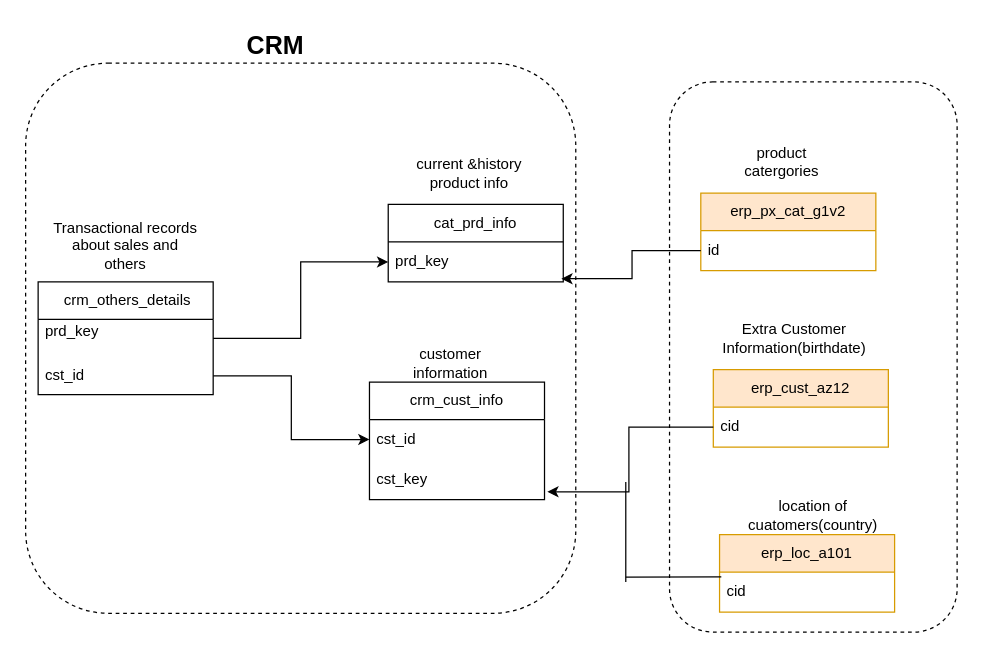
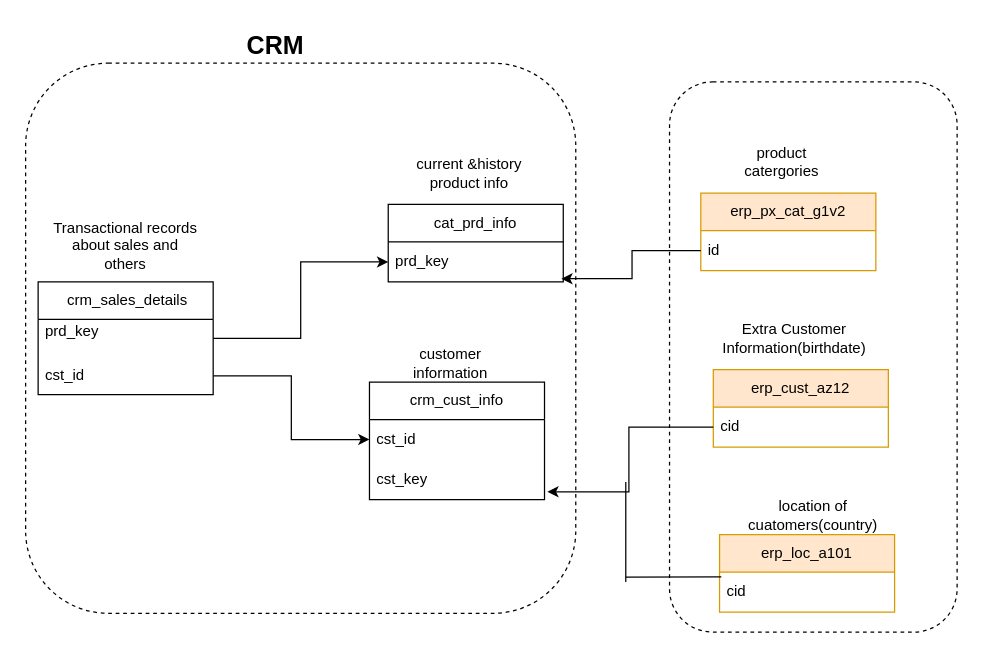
  <mxCell id="0" />
  <mxCell id="1" parent="0" />
  <mxCell id="2" value="" style="rounded=1;whiteSpace=wrap;html=1;dashed=1;" vertex="1" parent="1"><mxGeometry x="535" y="65" width="230" height="440" as="geometry" /></mxCell>
  <mxCell id="3" value="" style="rounded=1;whiteSpace=wrap;html=1;dashed=1;" vertex="1" parent="1"><mxGeometry x="20" y="50" width="440" height="440" as="geometry" /></mxCell>
  <mxCell id="4" value="&lt;div&gt;&amp;nbsp;crm_cust_info&amp;nbsp;&lt;/div&gt;" style="swimlane;fontStyle=0;childLayout=stackLayout;horizontal=1;startSize=30;horizontalStack=0;resizeParent=1;resizeParentMax=0;resizeLast=0;collapsible=1;marginBottom=0;whiteSpace=wrap;html=1;" parent="1" vertex="1"><mxGeometry x="295" y="305" width="140" height="94" as="geometry" /></mxCell>
  <mxCell id="5" value="cst_id" style="text;strokeColor=none;fillColor=none;align=left;verticalAlign=middle;spacingLeft=4;spacingRight=4;overflow=hidden;points=[[0,0.5],[1,0.5]];portConstraint=eastwest;rotatable=0;whiteSpace=wrap;html=1;" parent="4" vertex="1"><mxGeometry y="30" width="140" height="32" as="geometry" /></mxCell>
  <mxCell id="6" value="cst_key" style="text;strokeColor=none;fillColor=none;align=left;verticalAlign=middle;spacingLeft=4;spacingRight=4;overflow=hidden;points=[[0,0.5],[1,0.5]];portConstraint=eastwest;rotatable=0;whiteSpace=wrap;html=1;" parent="4" vertex="1"><mxGeometry y="62" width="140" height="32" as="geometry" /></mxCell>
  <mxCell id="7" value="customer information" style="text;html=1;align=center;verticalAlign=middle;whiteSpace=wrap;rounded=0;" parent="1" vertex="1"><mxGeometry x="330" y="275" width="60" height="30" as="geometry" /></mxCell>
  <mxCell id="8" value="current &amp;amp;history product info" style="text;html=1;align=center;verticalAlign=middle;whiteSpace=wrap;rounded=0;" parent="1" vertex="1"><mxGeometry x="325" y="123" width="100" height="30" as="geometry" /></mxCell>
  <mxCell id="9" value="&lt;div&gt;&amp;nbsp;cat_prd_info&amp;nbsp;&lt;/div&gt;" style="swimlane;fontStyle=0;childLayout=stackLayout;horizontal=1;startSize=30;horizontalStack=0;resizeParent=1;resizeParentMax=0;resizeLast=0;collapsible=1;marginBottom=0;whiteSpace=wrap;html=1;" parent="1" vertex="1"><mxGeometry x="310" y="163" width="140" height="62" as="geometry"><mxRectangle x="370" y="240" width="120" height="30" as="alternateBounds" /></mxGeometry></mxCell>
  <mxCell id="10" value="prd_key" style="text;strokeColor=none;fillColor=none;align=left;verticalAlign=middle;spacingLeft=4;spacingRight=4;overflow=hidden;points=[[0,0.5],[1,0.5]];portConstraint=eastwest;rotatable=0;whiteSpace=wrap;html=1;" parent="9" vertex="1"><mxGeometry y="30" width="140" height="32" as="geometry" /></mxCell>
- <mxCell id="11" value="&lt;div&gt;&amp;nbsp;crm_others_details&lt;/div&gt;" style="swimlane;fontStyle=0;childLayout=stackLayout;horizontal=1;startSize=30;horizontalStack=0;resizeParent=1;resizeParentMax=0;resizeLast=0;collapsible=1;marginBottom=0;whiteSpace=wrap;html=1;" parent="1" vertex="1"><mxGeometry x="30" y="225" width="140" height="90" as="geometry"><mxRectangle x="370" y="240" width="120" height="30" as="alternateBounds" /></mxGeometry></mxCell>
+ <mxCell id="11" value="&lt;div&gt;&amp;nbsp;crm_sales_details&lt;/div&gt;" style="swimlane;fontStyle=0;childLayout=stackLayout;horizontal=1;startSize=30;horizontalStack=0;resizeParent=1;resizeParentMax=0;resizeLast=0;collapsible=1;marginBottom=0;whiteSpace=wrap;html=1;" parent="1" vertex="1"><mxGeometry x="30" y="225" width="140" height="90" as="geometry"><mxRectangle x="370" y="240" width="120" height="30" as="alternateBounds" /></mxGeometry></mxCell>
  <mxCell id="12" value="prd_key&lt;div&gt;&lt;br&gt;&lt;/div&gt;" style="text;strokeColor=none;fillColor=none;align=left;verticalAlign=middle;spacingLeft=4;spacingRight=4;overflow=hidden;points=[[0,0.5],[1,0.5]];portConstraint=eastwest;rotatable=0;whiteSpace=wrap;html=1;" parent="11" vertex="1"><mxGeometry y="30" width="140" height="30" as="geometry" /></mxCell>
  <mxCell id="13" value="cst_id" style="text;strokeColor=none;fillColor=none;align=left;verticalAlign=middle;spacingLeft=4;spacingRight=4;overflow=hidden;points=[[0,0.5],[1,0.5]];portConstraint=eastwest;rotatable=0;whiteSpace=wrap;html=1;" parent="11" vertex="1"><mxGeometry y="60" width="140" height="30" as="geometry" /></mxCell>
  <mxCell id="14" value="Transactional records about sales and others" style="text;html=1;align=center;verticalAlign=middle;whiteSpace=wrap;rounded=0;" parent="1" vertex="1"><mxGeometry x="40" y="176" width="120" height="40" as="geometry" /></mxCell>
  <mxCell id="15" style="edgeStyle=orthogonalEdgeStyle;rounded=0;orthogonalLoop=1;jettySize=auto;html=1;entryX=0;entryY=0.5;entryDx=0;entryDy=0;" parent="1" source="13" target="5" edge="1"><mxGeometry relative="1" as="geometry" /></mxCell>
  <mxCell id="16" style="edgeStyle=orthogonalEdgeStyle;rounded=0;orthogonalLoop=1;jettySize=auto;html=1;exitX=1;exitY=0.5;exitDx=0;exitDy=0;entryX=0;entryY=0.5;entryDx=0;entryDy=0;" parent="1" source="12" target="10" edge="1"><mxGeometry relative="1" as="geometry" /></mxCell>
  <mxCell id="17" value="Extra Customer Information(birthdate)" style="text;html=1;align=center;verticalAlign=middle;whiteSpace=wrap;rounded=0;" parent="1" vertex="1"><mxGeometry x="585" y="255" width="100" height="30" as="geometry" /></mxCell>
  <mxCell id="18" value="&lt;div&gt;erp_cust_az12&lt;/div&gt;" style="swimlane;fontStyle=0;childLayout=stackLayout;horizontal=1;startSize=30;horizontalStack=0;resizeParent=1;resizeParentMax=0;resizeLast=0;collapsible=1;marginBottom=0;whiteSpace=wrap;html=1;fillColor=#ffe6cc;strokeColor=#d79b00;" parent="1" vertex="1"><mxGeometry x="570" y="295" width="140" height="62" as="geometry"><mxRectangle x="370" y="240" width="120" height="30" as="alternateBounds" /></mxGeometry></mxCell>
  <mxCell id="19" value="cid" style="text;strokeColor=none;fillColor=none;align=left;verticalAlign=middle;spacingLeft=4;spacingRight=4;overflow=hidden;points=[[0,0.5],[1,0.5]];portConstraint=eastwest;rotatable=0;whiteSpace=wrap;html=1;" parent="18" vertex="1"><mxGeometry y="30" width="140" height="32" as="geometry" /></mxCell>
  <mxCell id="20" value="location of cuatomers(country)" style="text;html=1;align=center;verticalAlign=middle;whiteSpace=wrap;rounded=0;" vertex="1" parent="1"><mxGeometry x="600" y="397" width="100" height="30" as="geometry" /></mxCell>
  <mxCell id="21" value="&lt;div&gt;erp_loc_a101&lt;/div&gt;" style="swimlane;fontStyle=0;childLayout=stackLayout;horizontal=1;startSize=30;horizontalStack=0;resizeParent=1;resizeParentMax=0;resizeLast=0;collapsible=1;marginBottom=0;whiteSpace=wrap;html=1;fillColor=#ffe6cc;strokeColor=#d79b00;" vertex="1" parent="1"><mxGeometry x="575" y="427" width="140" height="62" as="geometry"><mxRectangle x="370" y="240" width="120" height="30" as="alternateBounds" /></mxGeometry></mxCell>
  <mxCell id="22" style="edgeStyle=orthogonalEdgeStyle;rounded=0;orthogonalLoop=1;jettySize=auto;html=1;exitX=0;exitY=0.5;exitDx=0;exitDy=0;entryX=0;entryY=0.5;entryDx=0;entryDy=0;" edge="1" parent="21" source="23" target="23"><mxGeometry relative="1" as="geometry"><mxPoint x="-75" y="-32" as="targetPoint" /></mxGeometry></mxCell>
  <mxCell id="23" value="cid" style="text;strokeColor=none;fillColor=none;align=left;verticalAlign=middle;spacingLeft=4;spacingRight=4;overflow=hidden;points=[[0,0.5],[1,0.5]];portConstraint=eastwest;rotatable=0;whiteSpace=wrap;html=1;" vertex="1" parent="21"><mxGeometry y="30" width="140" height="32" as="geometry" /></mxCell>
  <mxCell id="24" style="edgeStyle=orthogonalEdgeStyle;rounded=0;orthogonalLoop=1;jettySize=auto;html=1;entryX=1.016;entryY=0.806;entryDx=0;entryDy=0;entryPerimeter=0;" edge="1" parent="1" source="19" target="6"><mxGeometry relative="1" as="geometry" /></mxCell>
  <mxCell id="25" value="" style="endArrow=none;html=1;rounded=0;" edge="1" parent="1"><mxGeometry width="50" height="50" relative="1" as="geometry"><mxPoint x="500" y="465" as="sourcePoint" /><mxPoint x="500" y="385" as="targetPoint" /></mxGeometry></mxCell>
  <mxCell id="26" value="" style="endArrow=none;html=1;rounded=0;entryX=0.01;entryY=0.119;entryDx=0;entryDy=0;entryPerimeter=0;" edge="1" parent="1" target="23"><mxGeometry width="50" height="50" relative="1" as="geometry"><mxPoint x="500" y="461" as="sourcePoint" /><mxPoint x="510" y="395" as="targetPoint" /></mxGeometry></mxCell>
  <mxCell id="27" value="product catergories" style="text;html=1;align=center;verticalAlign=middle;whiteSpace=wrap;rounded=0;" vertex="1" parent="1"><mxGeometry x="575" y="114" width="100" height="30" as="geometry" /></mxCell>
  <mxCell id="28" value="&lt;div&gt;erp_px_cat_g1v2&lt;/div&gt;" style="swimlane;fontStyle=0;childLayout=stackLayout;horizontal=1;startSize=30;horizontalStack=0;resizeParent=1;resizeParentMax=0;resizeLast=0;collapsible=1;marginBottom=0;whiteSpace=wrap;html=1;fillColor=#ffe6cc;strokeColor=#d79b00;" vertex="1" parent="1"><mxGeometry x="560" y="154" width="140" height="62" as="geometry"><mxRectangle x="370" y="240" width="120" height="30" as="alternateBounds" /></mxGeometry></mxCell>
  <mxCell id="29" value="id" style="text;strokeColor=none;fillColor=none;align=left;verticalAlign=middle;spacingLeft=4;spacingRight=4;overflow=hidden;points=[[0,0.5],[1,0.5]];portConstraint=eastwest;rotatable=0;whiteSpace=wrap;html=1;" vertex="1" parent="28"><mxGeometry y="30" width="140" height="32" as="geometry" /></mxCell>
  <mxCell id="30" style="edgeStyle=orthogonalEdgeStyle;rounded=0;orthogonalLoop=1;jettySize=auto;html=1;entryX=0.989;entryY=0.919;entryDx=0;entryDy=0;entryPerimeter=0;" edge="1" parent="1" source="29" target="10"><mxGeometry relative="1" as="geometry" /></mxCell>
  <mxCell id="31" value="&lt;font style=&quot;font-size: 20px;&quot;&gt;&lt;b&gt;CRM&lt;/b&gt;&lt;/font&gt;" style="text;html=1;align=center;verticalAlign=middle;whiteSpace=wrap;rounded=0;" vertex="1" parent="1"><mxGeometry x="190" y="20" width="60" height="30" as="geometry" /></mxCell>
